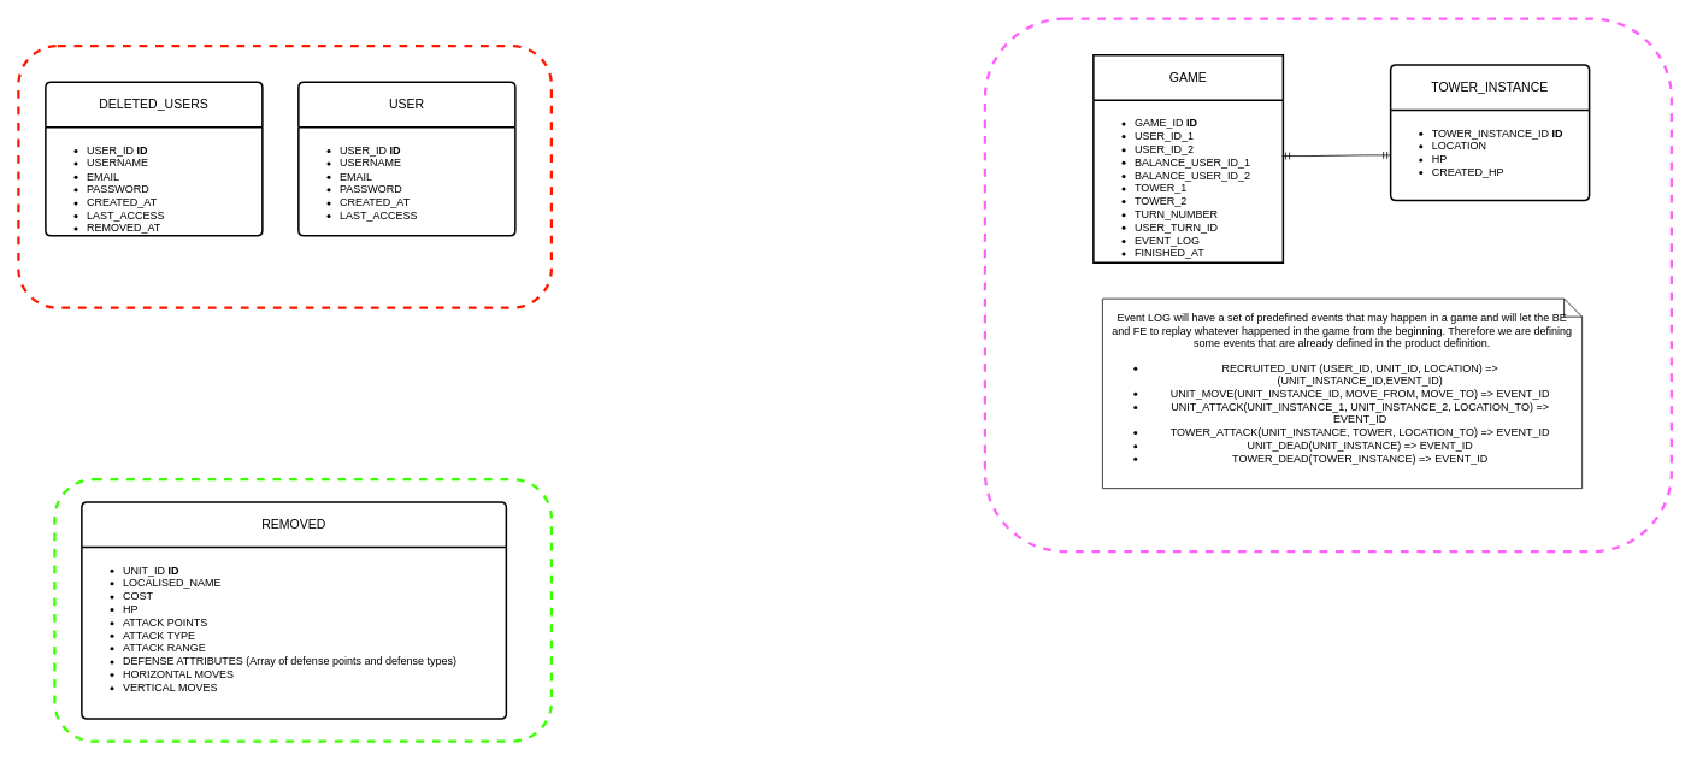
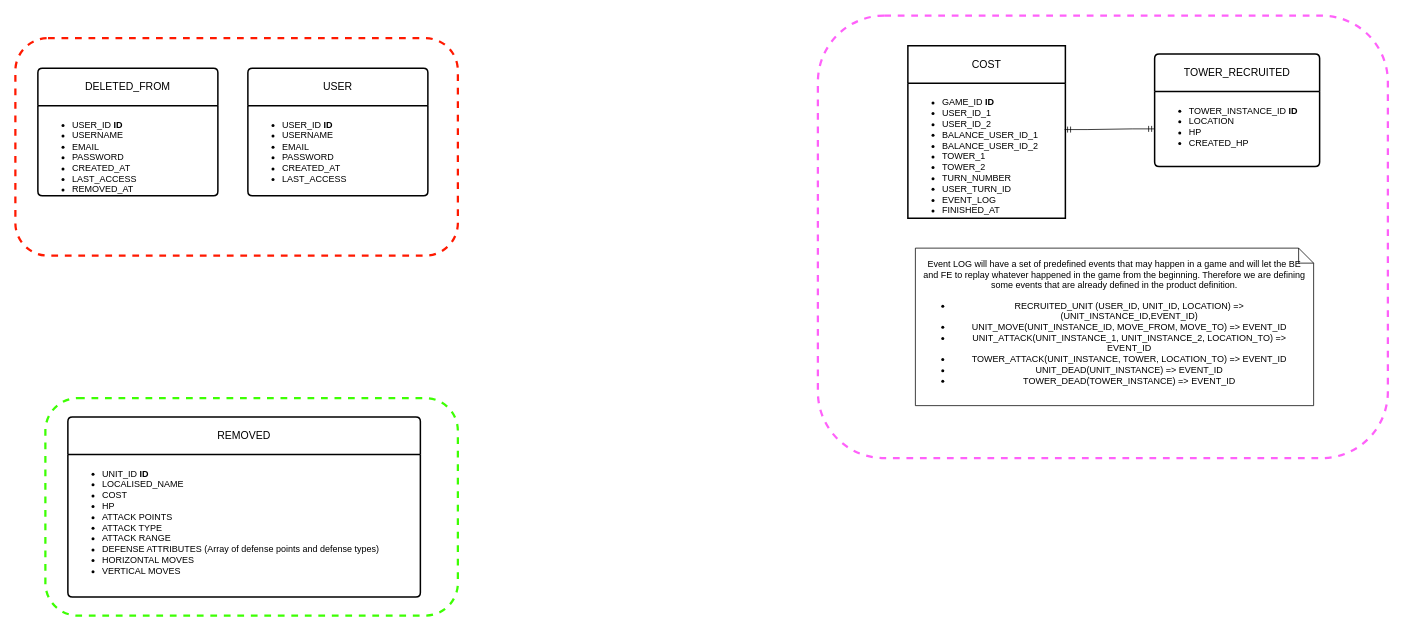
  <mxCell id="0" />
  <mxCell id="1" parent="0" />
  <mxCell id="2" value="USER" style="swimlane;childLayout=stackLayout;horizontal=1;startSize=50;horizontalStack=0;rounded=1;fontSize=14;fontStyle=0;strokeWidth=2;resizeParent=0;resizeLast=1;shadow=0;dashed=0;align=center;arcSize=4;whiteSpace=wrap;html=1;" parent="1" vertex="1"><mxGeometry x="330" y="90" width="240" height="170" as="geometry" /></mxCell>
  <mxCell id="3" value="&lt;ul&gt;&lt;li&gt;USER_ID &lt;b&gt;ID&lt;/b&gt;&lt;/li&gt;&lt;li&gt;USERNAME&lt;/li&gt;&lt;li&gt;EMAIL&lt;/li&gt;&lt;li&gt;PASSWORD&lt;/li&gt;&lt;li&gt;CREATED_AT&lt;/li&gt;&lt;li&gt;LAST_ACCESS&lt;/li&gt;&lt;/ul&gt;" style="align=left;strokeColor=none;fillColor=none;spacingLeft=4;fontSize=12;verticalAlign=top;resizable=0;rotatable=0;part=1;html=1;" parent="2" vertex="1"><mxGeometry y="50" width="240" height="120" as="geometry" /></mxCell>
- <mxCell id="4" value="GAME" style="swimlane;childLayout=stackLayout;horizontal=1;startSize=50;horizontalStack=0;rounded=1;fontSize=14;fontStyle=0;strokeWidth=2;resizeParent=0;resizeLast=1;shadow=0;dashed=0;align=center;arcSize=0;whiteSpace=wrap;html=1;" parent="1" vertex="1"><mxGeometry x="1210" y="60" width="210" height="230" as="geometry" /></mxCell>
+ <mxCell id="4" value="COST" style="swimlane;childLayout=stackLayout;horizontal=1;startSize=50;horizontalStack=0;rounded=1;fontSize=14;fontStyle=0;strokeWidth=2;resizeParent=0;resizeLast=1;shadow=0;dashed=0;align=center;arcSize=0;whiteSpace=wrap;html=1;" parent="1" vertex="1"><mxGeometry x="1210" y="60" width="210" height="230" as="geometry" /></mxCell>
  <mxCell id="5" value="&lt;ul&gt;&lt;li&gt;GAME_ID &lt;b&gt;ID&lt;/b&gt;&lt;/li&gt;&lt;li&gt;USER_ID_1&lt;/li&gt;&lt;li&gt;USER_ID_2&lt;/li&gt;&lt;li&gt;BALANCE_USER_ID_1&lt;/li&gt;&lt;li&gt;BALANCE_USER_ID_2&lt;/li&gt;&lt;li&gt;TOWER_1&lt;/li&gt;&lt;li&gt;TOWER_2&lt;/li&gt;&lt;li&gt;TURN_NUMBER&lt;/li&gt;&lt;li&gt;USER_TURN_ID&lt;/li&gt;&lt;li&gt;EVENT_LOG&lt;/li&gt;&lt;li&gt;FINISHED_AT&lt;/li&gt;&lt;/ul&gt;" style="align=left;strokeColor=none;fillColor=none;spacingLeft=4;fontSize=12;verticalAlign=top;resizable=0;rotatable=0;part=1;html=1;" parent="4" vertex="1"><mxGeometry y="50" width="210" height="180" as="geometry" /></mxCell>
- <mxCell id="6" value="DELETED_USERS" style="swimlane;childLayout=stackLayout;horizontal=1;startSize=50;horizontalStack=0;rounded=1;fontSize=14;fontStyle=0;strokeWidth=2;resizeParent=0;resizeLast=1;shadow=0;dashed=0;align=center;arcSize=4;whiteSpace=wrap;html=1;" parent="1" vertex="1"><mxGeometry x="50" y="90" width="240" height="170" as="geometry" /></mxCell>
+ <mxCell id="6" value="DELETED_FROM" style="swimlane;childLayout=stackLayout;horizontal=1;startSize=50;horizontalStack=0;rounded=1;fontSize=14;fontStyle=0;strokeWidth=2;resizeParent=0;resizeLast=1;shadow=0;dashed=0;align=center;arcSize=4;whiteSpace=wrap;html=1;" parent="1" vertex="1"><mxGeometry x="50" y="90" width="240" height="170" as="geometry" /></mxCell>
  <mxCell id="7" value="&lt;ul&gt;&lt;li&gt;USER_ID&amp;nbsp;&lt;b&gt;ID&lt;/b&gt;&lt;/li&gt;&lt;li&gt;USERNAME&lt;/li&gt;&lt;li&gt;EMAIL&lt;/li&gt;&lt;li&gt;PASSWORD&lt;/li&gt;&lt;li&gt;CREATED_AT&lt;/li&gt;&lt;li&gt;LAST_ACCESS&lt;/li&gt;&lt;li&gt;REMOVED_AT&lt;/li&gt;&lt;/ul&gt;" style="align=left;strokeColor=none;fillColor=none;spacingLeft=4;fontSize=12;verticalAlign=top;resizable=0;rotatable=0;part=1;html=1;" parent="6" vertex="1"><mxGeometry y="50" width="240" height="120" as="geometry" /></mxCell>
  <mxCell id="8" value="" style="rounded=1;whiteSpace=wrap;html=1;fillColor=none;dashed=1;strokeColor=#FF1900;strokeWidth=3;" parent="1" vertex="1"><mxGeometry x="20" y="50" width="590" height="290" as="geometry" /></mxCell>
- <mxCell id="9" value="TOWER_INSTANCE" style="swimlane;childLayout=stackLayout;horizontal=1;startSize=50;horizontalStack=0;rounded=1;fontSize=14;fontStyle=0;strokeWidth=2;resizeParent=0;resizeLast=1;shadow=0;dashed=0;align=center;arcSize=4;whiteSpace=wrap;html=1;" parent="1" vertex="1"><mxGeometry x="1539" y="71" width="220" height="150" as="geometry" /></mxCell>
+ <mxCell id="9" value="TOWER_RECRUITED" style="swimlane;childLayout=stackLayout;horizontal=1;startSize=50;horizontalStack=0;rounded=1;fontSize=14;fontStyle=0;strokeWidth=2;resizeParent=0;resizeLast=1;shadow=0;dashed=0;align=center;arcSize=4;whiteSpace=wrap;html=1;" parent="1" vertex="1"><mxGeometry x="1539" y="71" width="220" height="150" as="geometry" /></mxCell>
  <mxCell id="10" value="&lt;ul&gt;&lt;li&gt;TOWER_INSTANCE_ID &lt;b&gt;ID&lt;/b&gt;&lt;/li&gt;&lt;li&gt;LOCATION&lt;/li&gt;&lt;li&gt;HP&lt;/li&gt;&lt;li&gt;CREATED_HP&lt;/li&gt;&lt;/ul&gt;" style="align=left;strokeColor=none;fillColor=none;spacingLeft=4;fontSize=12;verticalAlign=top;resizable=0;rotatable=0;part=1;html=1;" parent="9" vertex="1"><mxGeometry y="50" width="220" height="100" as="geometry" /></mxCell>
  <mxCell id="11" value="" style="edgeStyle=entityRelationEdgeStyle;fontSize=12;html=1;endArrow=ERmandOne;startArrow=ERmandOne;rounded=0;exitX=0.995;exitY=0.344;exitDx=0;exitDy=0;exitPerimeter=0;" parent="1" source="5" target="10" edge="1"><mxGeometry width="100" height="100" relative="1" as="geometry"><mxPoint x="1020" y="760" as="sourcePoint" /><mxPoint x="970" y="700" as="targetPoint" /></mxGeometry></mxCell>
  <mxCell id="12" value="REMOVED" style="swimlane;childLayout=stackLayout;horizontal=1;startSize=50;horizontalStack=0;rounded=1;fontSize=14;fontStyle=0;strokeWidth=2;resizeParent=0;resizeLast=1;shadow=0;dashed=0;align=center;arcSize=4;whiteSpace=wrap;html=1;" parent="1" vertex="1"><mxGeometry x="90" y="555" width="470" height="240" as="geometry" /></mxCell>
  <mxCell id="13" value="&lt;ul&gt;&lt;li&gt;UNIT_ID &lt;b&gt;ID&lt;/b&gt;&lt;/li&gt;&lt;li&gt;LOCALISED_NAME&lt;/li&gt;&lt;li&gt;COST&lt;/li&gt;&lt;li&gt;HP&lt;/li&gt;&lt;li&gt;ATTACK POINTS&lt;/li&gt;&lt;li&gt;ATTACK TYPE&lt;/li&gt;&lt;li&gt;ATTACK RANGE&lt;/li&gt;&lt;li&gt;DEFENSE ATTRIBUTES (Array of defense points and defense types)&lt;/li&gt;&lt;li&gt;HORIZONTAL MOVES&lt;/li&gt;&lt;li&gt;VERTICAL MOVES&lt;/li&gt;&lt;/ul&gt;" style="align=left;strokeColor=none;fillColor=none;spacingLeft=4;fontSize=12;verticalAlign=top;resizable=0;rotatable=0;part=1;html=1;" parent="12" vertex="1"><mxGeometry y="50" width="470" height="190" as="geometry" /></mxCell>
  <mxCell id="14" value="Event LOG will have a set of predefined events that may happen in a game and will let the BE and FE to replay whatever happened in the game from the beginning. Therefore we are defining some events that are already defined in the product definition.&lt;br&gt;&lt;ul&gt;&lt;li&gt;RECRUITED_UNIT (USER_ID, UNIT_ID, LOCATION) =&amp;gt; (UNIT_INSTANCE_ID,EVENT_ID)&lt;/li&gt;&lt;li&gt;UNIT_MOVE(UNIT_INSTANCE_ID, MOVE_FROM, MOVE_TO) =&amp;gt; EVENT_ID&lt;/li&gt;&lt;li&gt;UNIT_ATTACK(UNIT_INSTANCE_1, UNIT_INSTANCE_2, LOCATION_TO) =&amp;gt; EVENT_ID&lt;/li&gt;&lt;li&gt;TOWER_ATTACK(UNIT_INSTANCE, TOWER, LOCATION_TO) =&amp;gt; EVENT_ID&lt;/li&gt;&lt;li&gt;UNIT_DEAD(UNIT_INSTANCE) =&amp;gt; EVENT_ID&lt;/li&gt;&lt;li&gt;TOWER_DEAD(TOWER_INSTANCE) =&amp;gt; EVENT_ID&lt;/li&gt;&lt;/ul&gt;" style="shape=note;size=20;align=center;fillColor=default;spacing=10;labelPosition=center;verticalLabelPosition=middle;verticalAlign=middle;whiteSpace=wrap;html=1;labelBorderColor=none;labelBackgroundColor=none;textShadow=0;" parent="1" vertex="1"><mxGeometry x="1220" y="330" width="531" height="210" as="geometry" /></mxCell>
  <mxCell id="15" value="" style="rounded=1;whiteSpace=wrap;html=1;fillColor=none;dashed=1;strokeColor=#3DFF03;strokeWidth=3;" parent="1" vertex="1"><mxGeometry x="60" y="530" width="550" height="290" as="geometry" /></mxCell>
  <mxCell id="16" value="" style="rounded=1;whiteSpace=wrap;html=1;fillColor=none;dashed=1;strokeColor=#FF61FA;strokeWidth=3;" parent="1" vertex="1"><mxGeometry x="1090" y="20" width="760" height="590" as="geometry" /></mxCell>
